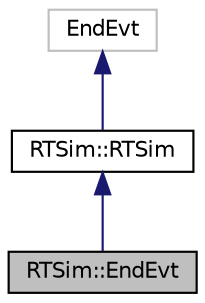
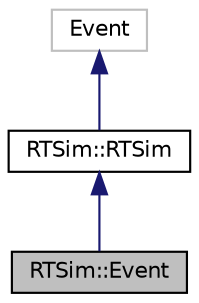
  digraph {
    node [color=black fillcolor=white fontname=Helvetica fontsize=10 shape=record style=filled]
    edge [color=midnightblue dir=back fontname=Helvetica fontsize=10 labelfontname=Helvetica labelfontsize=10 style=solid]
-   n1 [fillcolor=grey75 fontcolor=black height=0.2 label="RTSim::EndEvt" width=0.4]
+   n1 [fillcolor=grey75 fontcolor=black height=0.2 label="RTSim::Event" width=0.4]
    n2 [height=0.2 label="RTSim::RTSim" width=0.4]
-   n3 [color=grey75 height=0.2 label=EndEvt width=0.4]
+   n3 [color=grey75 height=0.2 label=Event width=0.4]
    n2 -> n1
    n3 -> n2
  }
